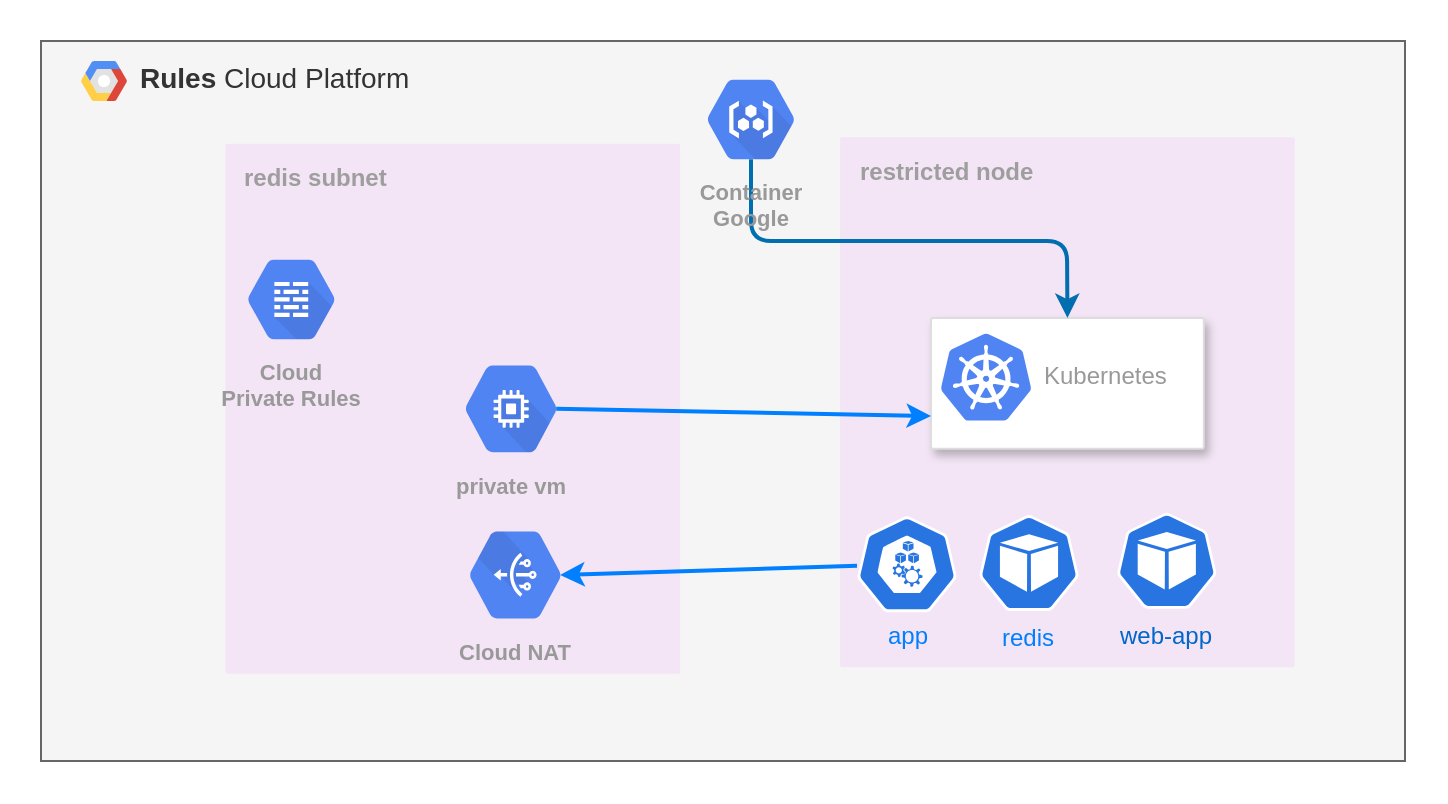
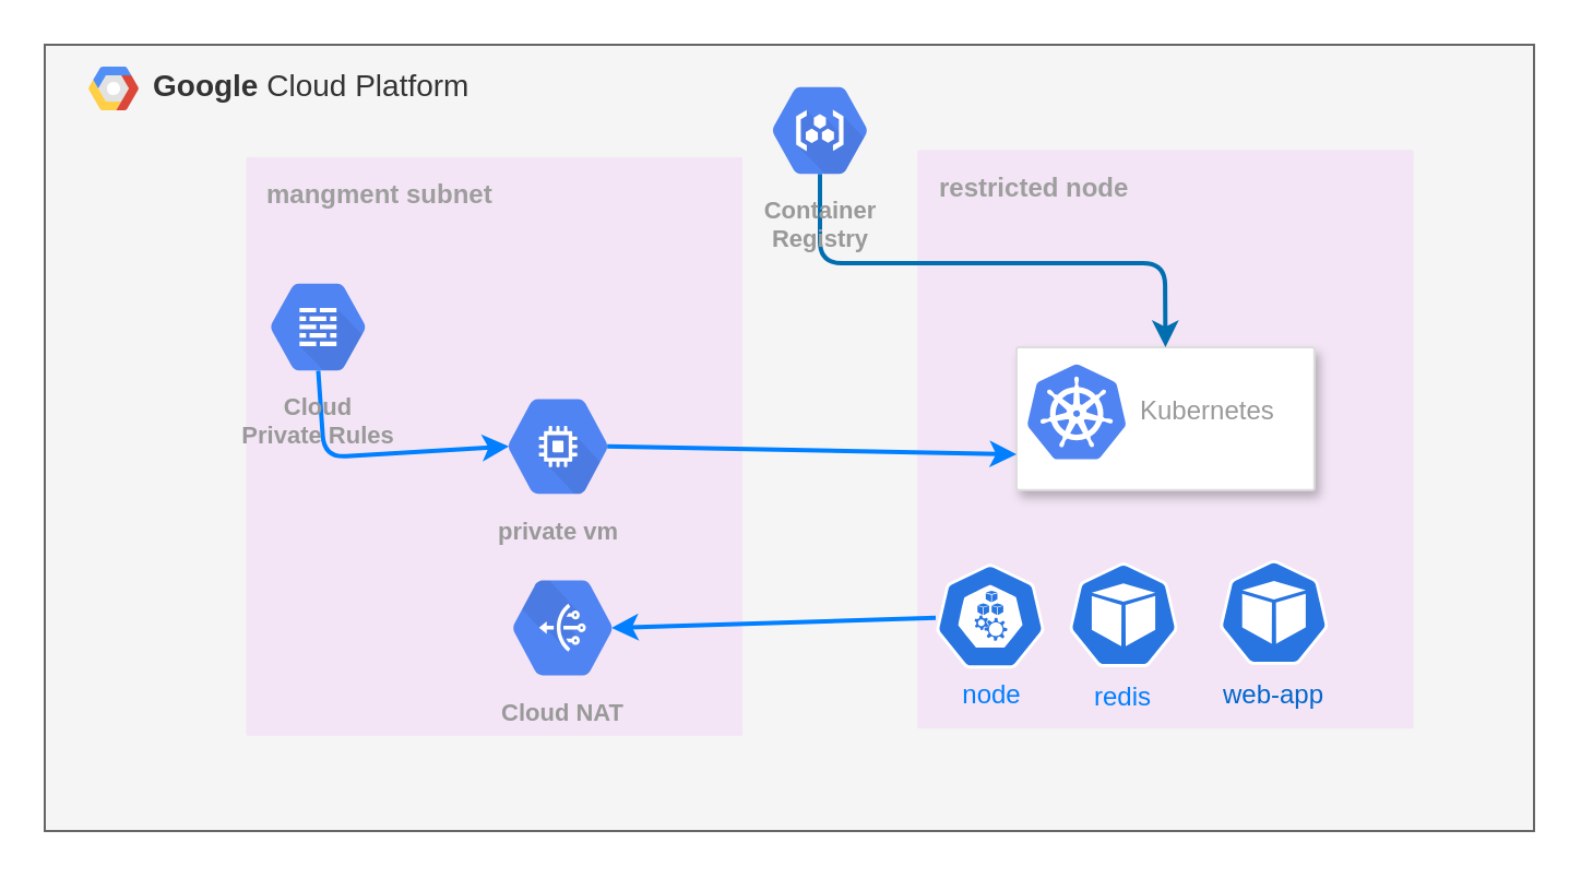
  <mxCell id="0" />
  <mxCell id="1" parent="0" />
- <mxCell id="2" value="&lt;b&gt;Rules &lt;/b&gt;Cloud Platform" style="shadow=0;fontSize=14;align=left;spacing=10;9E9E9E;verticalAlign=top;spacingTop=-4;fontStyle=0;spacingLeft=40;html=1;fillColor=#f5f5f5;fontColor=#333333;strokeColor=#666666;" parent="1" vertex="1"><mxGeometry x="20" y="20" width="682" height="360" as="geometry" /></mxCell>
+ <mxCell id="2" value="&lt;b&gt;Google &lt;/b&gt;Cloud Platform" style="shadow=0;fontSize=14;align=left;spacing=10;9E9E9E;verticalAlign=top;spacingTop=-4;fontStyle=0;spacingLeft=40;html=1;fillColor=#f5f5f5;fontColor=#333333;strokeColor=#666666;" parent="1" vertex="1"><mxGeometry x="20" y="20" width="682" height="360" as="geometry" /></mxCell>
  <mxCell id="3" value="" style="shape=mxgraph.gcp2.google_cloud_platform;fillColor=#F6F6F6;strokeColor=none;shadow=0;gradientColor=none;" parent="2" vertex="1"><mxGeometry width="23" height="20" relative="1" as="geometry"><mxPoint x="20" y="10" as="offset" /></mxGeometry></mxCell>
- <mxCell id="4" value="&lt;b&gt;redis subnet&lt;/b&gt;" style="sketch=0;points=[[0,0,0],[0.25,0,0],[0.5,0,0],[0.75,0,0],[1,0,0],[1,0.25,0],[1,0.5,0],[1,0.75,0],[1,1,0],[0.75,1,0],[0.5,1,0],[0.25,1,0],[0,1,0],[0,0.75,0],[0,0.5,0],[0,0.25,0]];rounded=1;absoluteArcSize=1;arcSize=2;html=1;strokeColor=none;gradientColor=none;shadow=0;dashed=0;fontSize=12;fontColor=#9E9E9E;align=left;verticalAlign=top;spacing=10;spacingTop=-4;fillColor=#F3E5F5;" parent="2" vertex="1"><mxGeometry x="92.232" y="51.425" width="227.333" height="264.938" as="geometry" /></mxCell>
+ <mxCell id="4" value="&lt;b&gt;mangment subnet&lt;/b&gt;" style="sketch=0;points=[[0,0,0],[0.25,0,0],[0.5,0,0],[0.75,0,0],[1,0,0],[1,0.25,0],[1,0.5,0],[1,0.75,0],[1,1,0],[0.75,1,0],[0.5,1,0],[0.25,1,0],[0,1,0],[0,0.75,0],[0,0.5,0],[0,0.25,0]];rounded=1;absoluteArcSize=1;arcSize=2;html=1;strokeColor=none;gradientColor=none;shadow=0;dashed=0;fontSize=12;fontColor=#9E9E9E;align=left;verticalAlign=top;spacing=10;spacingTop=-4;fillColor=#F3E5F5;" parent="2" vertex="1"><mxGeometry x="92.232" y="51.425" width="227.333" height="264.938" as="geometry" /></mxCell>
  <mxCell id="5" value="&lt;b&gt;restricted node&lt;/b&gt;" style="sketch=0;points=[[0,0,0],[0.25,0,0],[0.5,0,0],[0.75,0,0],[1,0,0],[1,0.25,0],[1,0.5,0],[1,0.75,0],[1,1,0],[0.75,1,0],[0.5,1,0],[0.25,1,0],[0,1,0],[0,0.75,0],[0,0.5,0],[0,0.25,0]];rounded=1;absoluteArcSize=1;arcSize=2;html=1;strokeColor=none;gradientColor=none;shadow=0;dashed=0;fontSize=12;fontColor=#9E9E9E;align=left;verticalAlign=top;spacing=10;spacingTop=-4;fillColor=#F3E5F5;" parent="2" vertex="1"><mxGeometry x="399.54" y="48.153" width="227.333" height="264.938" as="geometry" /></mxCell>
  <mxCell id="6" style="edgeStyle=none;html=1;entryX=0.175;entryY=0.5;entryDx=0;entryDy=0;entryPerimeter=0;strokeColor=#007FFF;strokeWidth=2;" edge="1" parent="2" source="22" target="7"><mxGeometry relative="1" as="geometry"><mxPoint x="334.114" y="264.62" as="sourcePoint" /></mxGeometry></mxCell>
  <mxCell id="7" value="Cloud NAT" style="sketch=0;html=1;fillColor=#5184F3;strokeColor=none;verticalAlign=top;labelPosition=center;verticalLabelPosition=bottom;align=center;spacingTop=-6;fontSize=11;fontStyle=1;fontColor=#999999;shape=mxgraph.gcp2.hexIcon;prIcon=cloud_nat;direction=west;" parent="2" vertex="1"><mxGeometry x="202.452" y="235.091" width="69.249" height="63.818" as="geometry" /></mxCell>
  <mxCell id="8" value="" style="strokeColor=#dddddd;shadow=1;strokeWidth=1;rounded=1;absoluteArcSize=1;arcSize=2;" parent="2" vertex="1"><mxGeometry x="445.01" y="138.455" width="136.4" height="65.455" as="geometry" /></mxCell>
  <mxCell id="9" value="Kubernetes" style="sketch=0;dashed=0;connectable=0;html=1;fillColor=#5184F3;strokeColor=none;shape=mxgraph.gcp2.kubernetes_logo;part=1;labelPosition=right;verticalLabelPosition=middle;align=left;verticalAlign=middle;spacingLeft=5;fontColor=#999999;fontSize=12;" parent="8" vertex="1"><mxGeometry width="45" height="43.65" relative="1" as="geometry"><mxPoint x="5" y="7.675" as="offset" /></mxGeometry></mxCell>
  <mxCell id="10" style="edgeStyle=none;html=1;exitX=0.5;exitY=0.84;exitDx=0;exitDy=0;exitPerimeter=0;entryX=0.5;entryY=0;entryDx=0;entryDy=0;strokeWidth=2;fillColor=#1ba1e2;strokeColor=#006EAF;" parent="2" source="11" target="8" edge="1"><mxGeometry relative="1" as="geometry"><Array as="points"><mxPoint x="355" y="100" /><mxPoint x="513" y="100" /></Array></mxGeometry></mxCell>
- <mxCell id="11" value="Container&#10;Google" style="sketch=0;html=1;fillColor=#5184F3;strokeColor=none;verticalAlign=top;labelPosition=center;verticalLabelPosition=bottom;align=center;spacingTop=-6;fontSize=11;fontStyle=1;fontColor=#999999;shape=mxgraph.gcp2.hexIcon;prIcon=container_registry" parent="2" vertex="1"><mxGeometry x="322" y="10" width="66" height="58.5" as="geometry" /></mxCell>
+ <mxCell id="11" value="Container&#10;Registry" style="sketch=0;html=1;fillColor=#5184F3;strokeColor=none;verticalAlign=top;labelPosition=center;verticalLabelPosition=bottom;align=center;spacingTop=-6;fontSize=11;fontStyle=1;fontColor=#999999;shape=mxgraph.gcp2.hexIcon;prIcon=container_registry" parent="2" vertex="1"><mxGeometry x="322" y="10" width="66" height="58.5" as="geometry" /></mxCell>
  <mxCell id="12" value="" style="group;" parent="2" vertex="1" connectable="0"><mxGeometry x="464" y="237.0" width="60" height="77.18" as="geometry" /></mxCell>
  <mxCell id="13" value="" style="sketch=0;html=1;dashed=0;whitespace=wrap;fillColor=#2875E2;strokeColor=#ffffff;points=[[0.005,0.63,0],[0.1,0.2,0],[0.9,0.2,0],[0.5,0,0],[0.995,0.63,0],[0.72,0.99,0],[0.5,1,0],[0.28,0.99,0]];shape=mxgraph.kubernetes.icon;prIcon=pod" parent="12" vertex="1"><mxGeometry x="5" width="50" height="48" as="geometry" /></mxCell>
  <mxCell id="14" value="&lt;font color=&quot;#007fff&quot;&gt;redis&lt;/font&gt;" style="text;html=1;align=center;verticalAlign=middle;whiteSpace=wrap;rounded=0;" parent="12" vertex="1"><mxGeometry y="47.18" width="60" height="30" as="geometry" /></mxCell>
  <mxCell id="15" value="" style="group;" parent="2" vertex="1" connectable="0"><mxGeometry x="531" y="235.91" width="63.79" height="77.18" as="geometry" /></mxCell>
  <mxCell id="16" value="" style="sketch=0;html=1;dashed=0;whitespace=wrap;fillColor=#2875E2;strokeColor=#ffffff;points=[[0.005,0.63,0],[0.1,0.2,0],[0.9,0.2,0],[0.5,0,0],[0.995,0.63,0],[0.72,0.99,0],[0.5,1,0],[0.28,0.99,0]];shape=mxgraph.kubernetes.icon;prIcon=pod" parent="15" vertex="1"><mxGeometry x="5.316" width="53.158" height="48.0" as="geometry" /></mxCell>
  <mxCell id="17" value="&lt;font color=&quot;#0066cc&quot;&gt;web-app&lt;/font&gt;" style="text;html=1;strokeColor=none;fillColor=none;align=center;verticalAlign=middle;whiteSpace=wrap;rounded=0;" parent="15" vertex="1"><mxGeometry y="47.18" width="63.79" height="30.0" as="geometry" /></mxCell>
  <mxCell id="18" style="edgeStyle=none;html=1;exitX=0.825;exitY=0.5;exitDx=0;exitDy=0;exitPerimeter=0;entryX=0;entryY=0.75;entryDx=0;entryDy=0;fontColor=#0066CC;strokeColor=#007FFF;strokeWidth=2;" parent="2" source="19" target="8" edge="1"><mxGeometry relative="1" as="geometry"><mxPoint x="399.995" y="189.085" as="targetPoint" /></mxGeometry></mxCell>
  <mxCell id="19" value="private vm&lt;br&gt;" style="sketch=0;html=1;fillColor=#5184F3;strokeColor=none;verticalAlign=top;labelPosition=center;verticalLabelPosition=bottom;align=center;spacingTop=-6;fontSize=11;fontStyle=1;fontColor=#999999;shape=mxgraph.gcp2.hexIcon;prIcon=compute_engine" parent="2" vertex="1"><mxGeometry x="200.457" y="152" width="69.249" height="63.818" as="geometry" /></mxCell>
+ <mxCell id="20" style="edgeStyle=none;html=1;exitX=0.5;exitY=0.84;exitDx=0;exitDy=0;exitPerimeter=0;entryX=0.175;entryY=0.5;entryDx=0;entryDy=0;entryPerimeter=0;fontColor=#0066CC;strokeColor=#007FFF;strokeWidth=2;" parent="2" source="21" target="19" edge="1"><mxGeometry relative="1" as="geometry"><Array as="points"><mxPoint x="128" y="189" /></Array></mxGeometry></mxCell>
  <mxCell id="21" value="Cloud&#10;Private Rules" style="sketch=0;html=1;fillColor=#5184F3;strokeColor=none;verticalAlign=top;labelPosition=center;verticalLabelPosition=bottom;align=center;spacingTop=-6;fontSize=11;fontStyle=1;fontColor=#999999;shape=mxgraph.gcp2.hexIcon;prIcon=cloud_firewall_rules" parent="2" vertex="1"><mxGeometry x="92.23" y="100.0" width="66" height="58.5" as="geometry" /></mxCell>
  <mxCell id="22" value="" style="sketch=0;html=1;dashed=0;whitespace=wrap;fillColor=#2875E2;strokeColor=#ffffff;points=[[0.005,0.63,0],[0.1,0.2,0],[0.9,0.2,0],[0.5,0,0],[0.995,0.63,0],[0.72,0.99,0],[0.5,1,0],[0.28,0.99,0]];shape=mxgraph.kubernetes.icon;prIcon=node" vertex="1" parent="2"><mxGeometry x="408" y="237.62" width="50" height="48" as="geometry" /></mxCell>
- <mxCell id="23" value="&lt;font color=&quot;#007fff&quot;&gt;app&lt;/font&gt;" style="text;html=1;strokeColor=none;fillColor=none;align=center;verticalAlign=middle;whiteSpace=wrap;rounded=0;" vertex="1" parent="2"><mxGeometry x="404" y="283.09" width="60" height="30" as="geometry" /></mxCell>
+ <mxCell id="23" value="&lt;font color=&quot;#007fff&quot;&gt;node&lt;/font&gt;" style="text;html=1;strokeColor=none;fillColor=none;align=center;verticalAlign=middle;whiteSpace=wrap;rounded=0;" vertex="1" parent="2"><mxGeometry x="404" y="283.09" width="60" height="30" as="geometry" /></mxCell>
